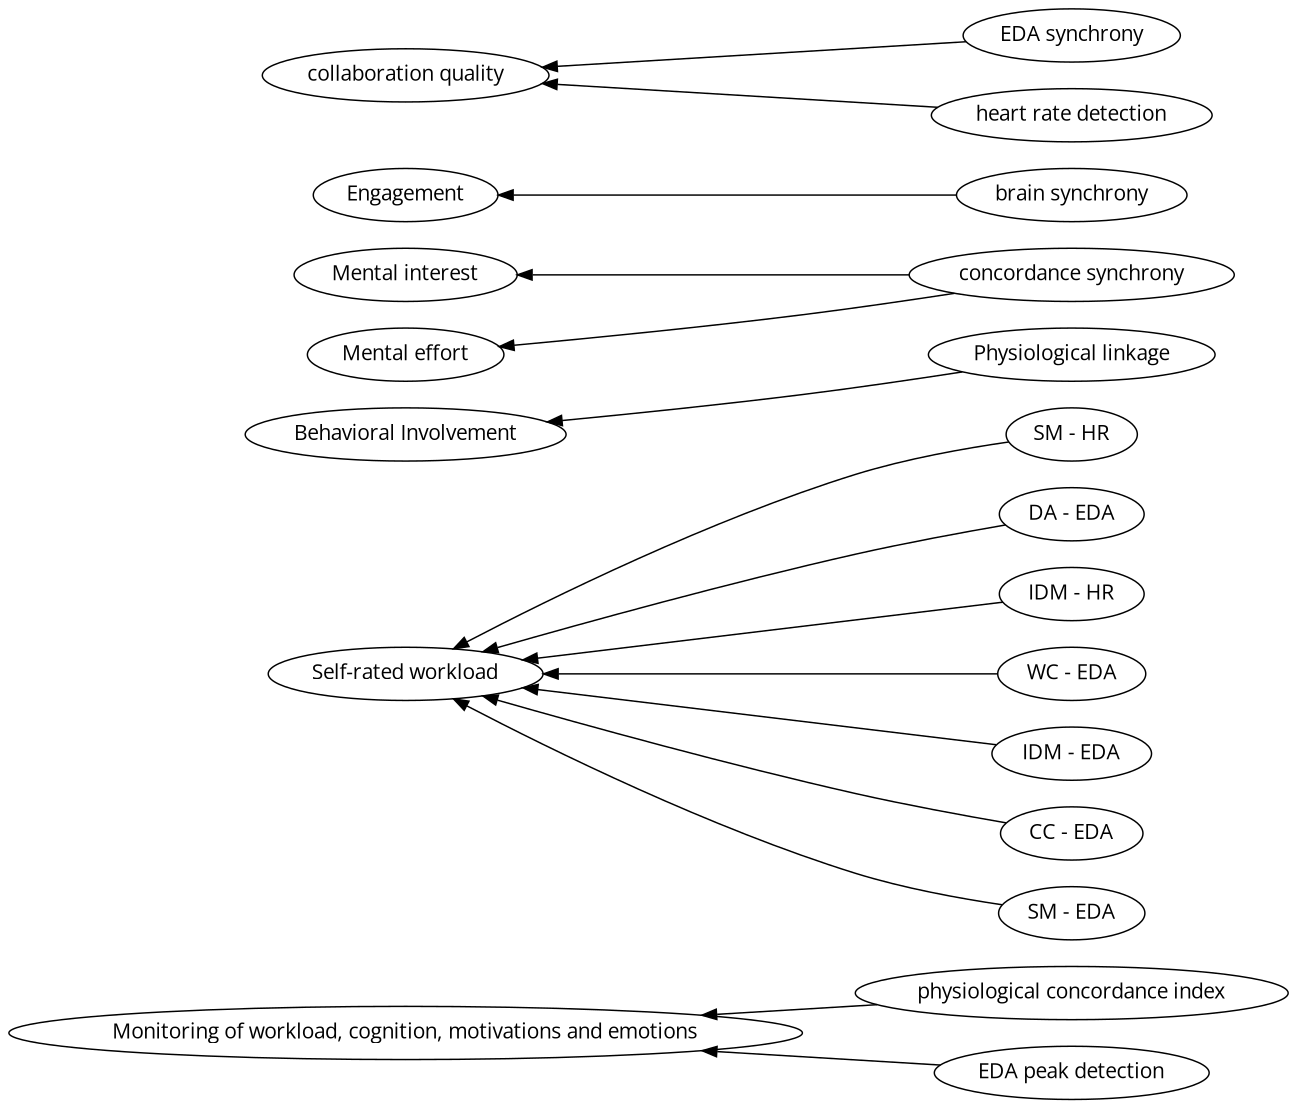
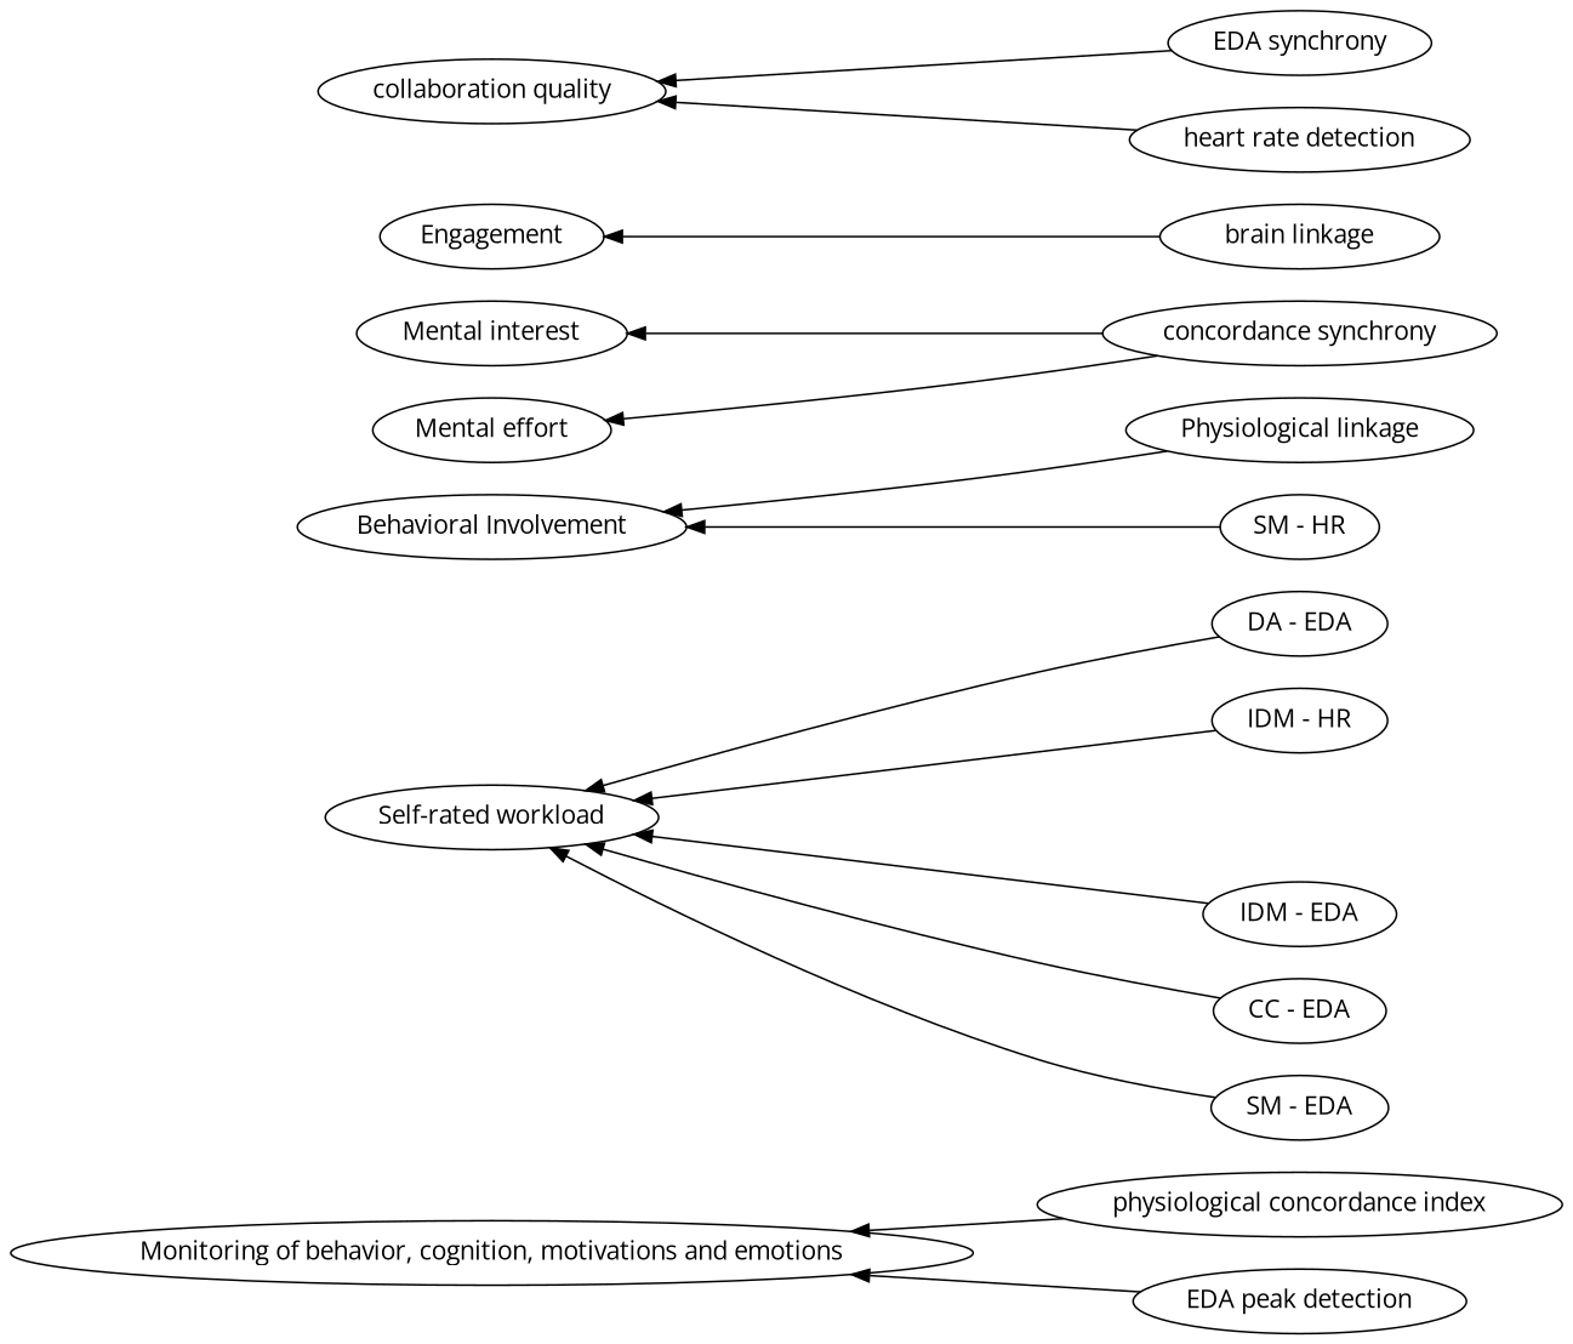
  digraph {
    fontname="Open Sans"
    rankdir=RL
    splines=true
    node [fontname="Open Sans"]
    edge [fontname="Open Sans"]
    "physiological concordance index"
    "DA - EDA"
    "SM - HR"
    "IDM - HR"
    "EDA peak detection"
    "Physiological linkage"
    n7 [label="concordance synchrony"]
-   "brain synchrony"
-   "WC - EDA"
+   "brain synchrony" [label="brain linkage"]
    "EDA synchrony"
    "IDM - EDA"
    n12 [label="heart rate detection"]
    "CC - EDA"
    "SM - EDA"
-   "Monitoring of behavior, cognition, motivations and emotions" [label="Monitoring of workload, cognition, motivations and emotions"]
+   "Monitoring of behavior, cognition, motivations and emotions"
    "Behavioral Involvement"
    "collaboration quality"
    "Self-rated workload"
    Engagement
    n20 [label="Mental interest"]
    "Mental effort"
    subgraph sub_1 {
      rank=same
      "physiological concordance index"
      "DA - EDA"
      "SM - HR"
      "IDM - HR"
      "EDA peak detection"
      "Physiological linkage"
      n7
      "brain synchrony"
-     "WC - EDA"
      "EDA synchrony"
      "IDM - EDA"
      n12
      "CC - EDA"
      "SM - EDA"
    }
    subgraph sub_2 {
      rank=same
      "Monitoring of behavior, cognition, motivations and emotions"
      "Behavioral Involvement"
      "collaboration quality"
      "Self-rated workload"
      Engagement
      n20
      "Mental effort"
    }
    "physiological concordance index" -> "Monitoring of behavior, cognition, motivations and emotions"
    "DA - EDA" -> "Self-rated workload"
-   "SM - HR" -> "Self-rated workload"
+   "SM - HR" -> "Behavioral Involvement"
    "IDM - HR" -> "Self-rated workload"
    "EDA peak detection" -> "Monitoring of behavior, cognition, motivations and emotions"
    "Physiological linkage" -> "Behavioral Involvement"
    n7 -> n20
    n7 -> "Mental effort"
    "brain synchrony" -> Engagement
-   "WC - EDA" -> "Self-rated workload"
    "EDA synchrony" -> "collaboration quality"
    "IDM - EDA" -> "Self-rated workload"
    n12 -> "collaboration quality"
    "CC - EDA" -> "Self-rated workload"
    "SM - EDA" -> "Self-rated workload"
  }
